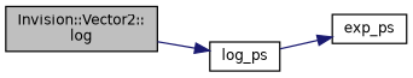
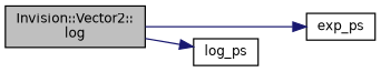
  digraph {
    rankdir=LR
    node [color=black fillcolor=white fontname=Helvetica fontsize=10 shape=record style=filled]
    edge [color=midnightblue fontname=Helvetica fontsize=10 labelfontname=Helvetica labelfontsize=10 style=solid]
    n1 [fillcolor=grey75 fontcolor=black height=0.2 label="Invision::Vector2::\llog" width=0.4]
    n2 [height=0.2 label=exp_ps width=0.4]
    n3 [height=0.2 label=log_ps width=0.4]
-   n3 -> n2
+   n1 -> n2
    n1 -> n3
  }
